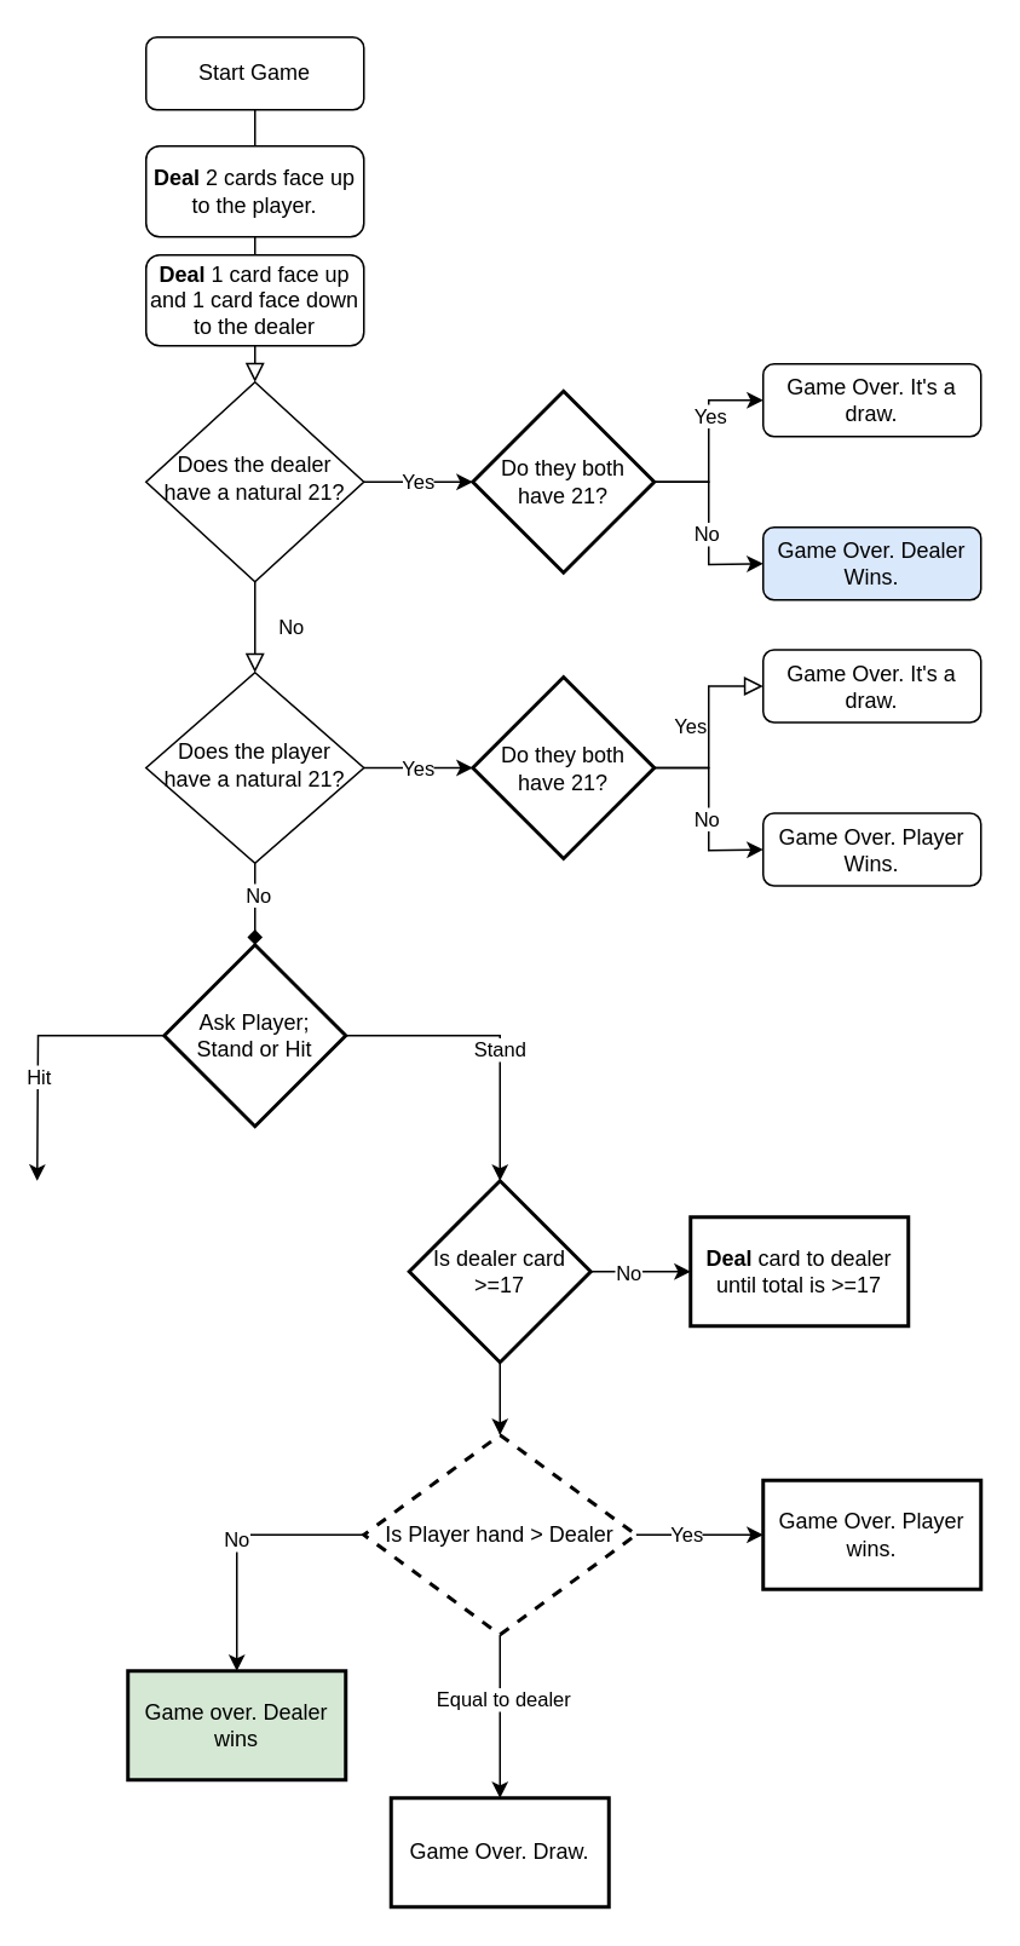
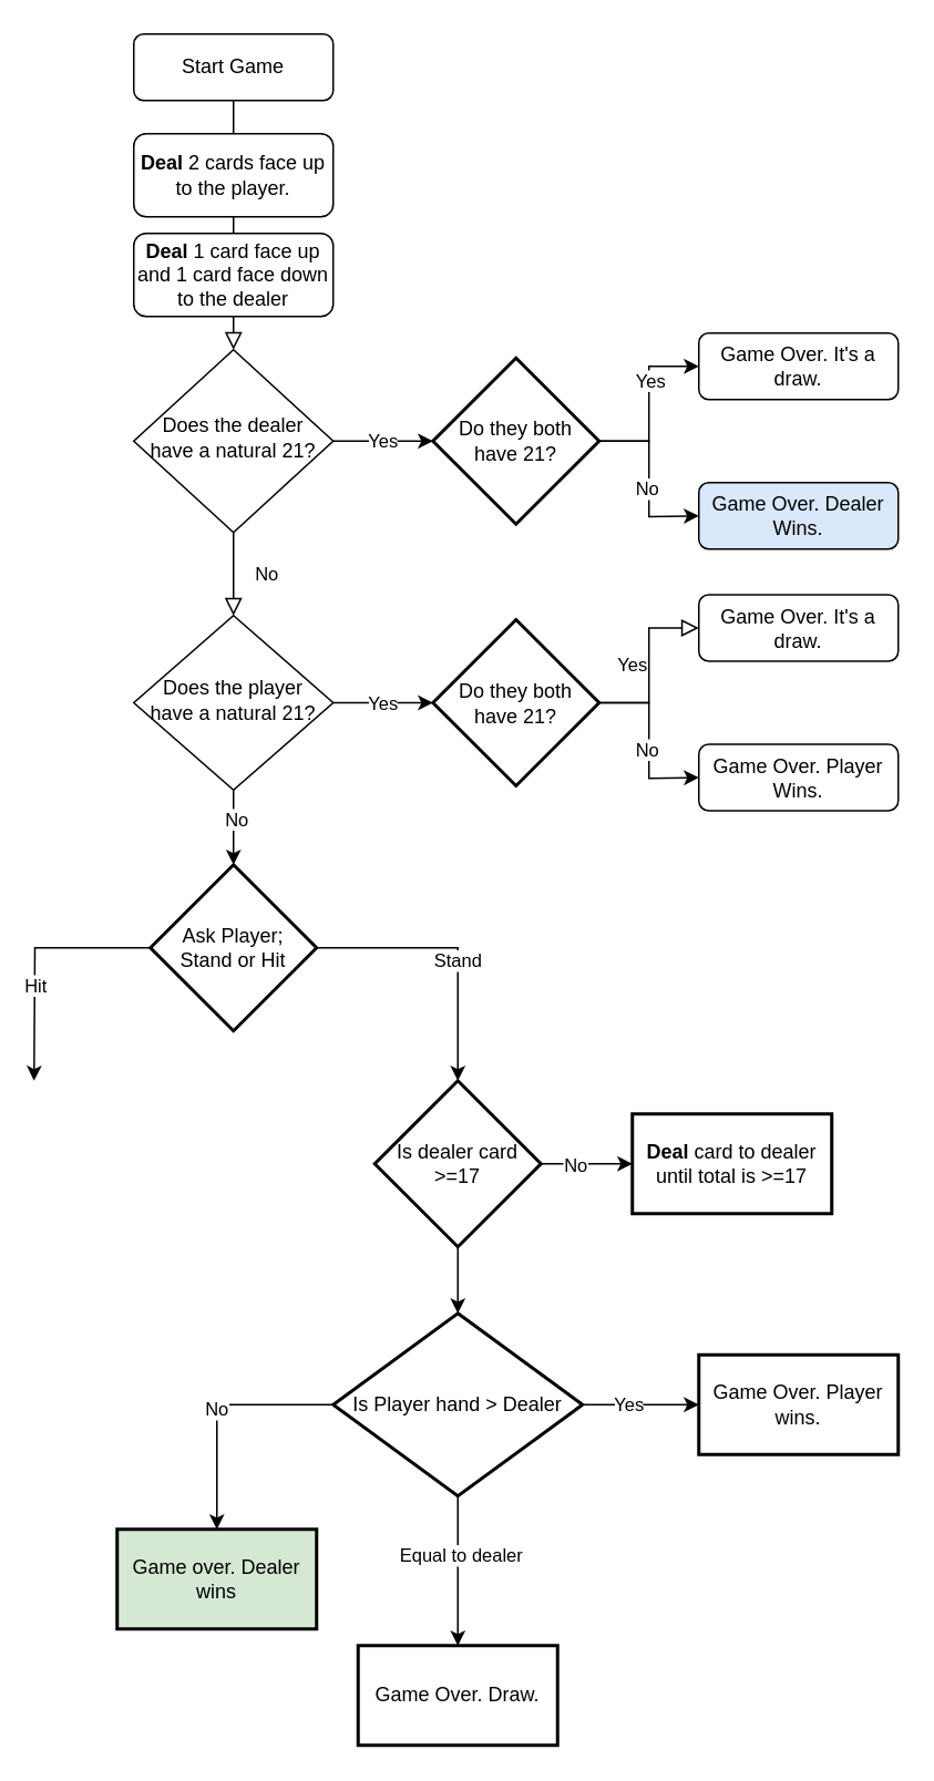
  <mxCell id="0" />
  <mxCell id="1" parent="0" />
  <mxCell id="2" value="" style="rounded=0;html=1;jettySize=auto;orthogonalLoop=1;fontSize=11;endArrow=block;endFill=0;endSize=8;strokeWidth=1;shadow=0;labelBackgroundColor=none;edgeStyle=orthogonalEdgeStyle;" parent="1" source="3" target="6" edge="1"><mxGeometry relative="1" as="geometry" /></mxCell>
  <mxCell id="3" value="Start Game" style="rounded=1;whiteSpace=wrap;html=1;fontSize=12;glass=0;strokeWidth=1;shadow=0;" parent="1" vertex="1"><mxGeometry x="80" y="20" width="120" height="40" as="geometry" /></mxCell>
  <mxCell id="4" value="No" style="rounded=0;html=1;jettySize=auto;orthogonalLoop=1;fontSize=11;endArrow=block;endFill=0;endSize=8;strokeWidth=1;shadow=0;labelBackgroundColor=none;edgeStyle=orthogonalEdgeStyle;" parent="1" source="6" target="11" edge="1"><mxGeometry y="20" relative="1" as="geometry"><mxPoint as="offset" /></mxGeometry></mxCell>
  <mxCell id="5" value="Yes" style="edgeStyle=orthogonalEdgeStyle;rounded=0;orthogonalLoop=1;jettySize=auto;html=1;exitX=1;exitY=0.5;exitDx=0;exitDy=0;entryX=0;entryY=0.5;entryDx=0;entryDy=0;entryPerimeter=0;" edge="1" parent="1" source="6" target="18"><mxGeometry relative="1" as="geometry" /></mxCell>
  <mxCell id="6" value="Does the dealer have a natural 21?" style="rhombus;whiteSpace=wrap;html=1;shadow=0;fontFamily=Helvetica;fontSize=12;align=center;strokeWidth=1;spacing=6;spacingTop=-4;" parent="1" vertex="1"><mxGeometry x="80" y="210" width="120" height="110" as="geometry" /></mxCell>
  <mxCell id="7" value="Game Over. It's a draw." style="rounded=1;whiteSpace=wrap;html=1;fontSize=12;glass=0;strokeWidth=1;shadow=0;" parent="1" vertex="1"><mxGeometry x="420" y="200" width="120" height="40" as="geometry" /></mxCell>
  <mxCell id="8" value="Yes" style="edgeStyle=orthogonalEdgeStyle;rounded=0;orthogonalLoop=1;jettySize=auto;html=1;exitX=1;exitY=0.5;exitDx=0;exitDy=0;entryX=0;entryY=0.5;entryDx=0;entryDy=0;entryPerimeter=0;" edge="1" parent="1" source="11" target="24"><mxGeometry relative="1" as="geometry" /></mxCell>
- <mxCell id="9" style="edgeStyle=orthogonalEdgeStyle;rounded=0;orthogonalLoop=1;jettySize=auto;html=1;exitX=0.5;exitY=1;exitDx=0;exitDy=0;entryX=0.5;entryY=0;entryDx=0;entryDy=0;entryPerimeter=0;endArrow=diamond;" edge="1" parent="1" source="11" target="30"><mxGeometry relative="1" as="geometry" /></mxCell>
+ <mxCell id="9" style="edgeStyle=orthogonalEdgeStyle;rounded=0;orthogonalLoop=1;jettySize=auto;html=1;exitX=0.5;exitY=1;exitDx=0;exitDy=0;entryX=0.5;entryY=0;entryDx=0;entryDy=0;entryPerimeter=0;" edge="1" parent="1" source="11" target="30"><mxGeometry relative="1" as="geometry" /></mxCell>
  <mxCell id="10" value="No" style="edgeLabel;html=1;align=center;verticalAlign=middle;resizable=0;points=[];" vertex="1" connectable="0" parent="9"><mxGeometry x="-0.244" y="1" relative="1" as="geometry"><mxPoint as="offset" /></mxGeometry></mxCell>
  <mxCell id="11" value="Does the player have a natural 21?" style="rhombus;whiteSpace=wrap;html=1;shadow=0;fontFamily=Helvetica;fontSize=12;align=center;strokeWidth=1;spacing=6;spacingTop=-4;" parent="1" vertex="1"><mxGeometry x="80" y="370" width="120" height="105" as="geometry" /></mxCell>
  <mxCell id="12" value="&lt;b&gt;Deal&lt;/b&gt; 2 cards face up to the player." style="rounded=1;whiteSpace=wrap;html=1;" vertex="1" parent="1"><mxGeometry x="80" y="80" width="120" height="50" as="geometry" /></mxCell>
  <mxCell id="13" value="&lt;b&gt;Deal&lt;/b&gt; 1 card face up and 1 card face down to the dealer" style="rounded=1;whiteSpace=wrap;html=1;" vertex="1" parent="1"><mxGeometry x="80" y="140" width="120" height="50" as="geometry" /></mxCell>
  <mxCell id="14" style="edgeStyle=orthogonalEdgeStyle;rounded=0;orthogonalLoop=1;jettySize=auto;html=1;exitX=1;exitY=0.5;exitDx=0;exitDy=0;exitPerimeter=0;" edge="1" parent="1" source="18"><mxGeometry relative="1" as="geometry"><mxPoint x="420" y="310" as="targetPoint" /></mxGeometry></mxCell>
  <mxCell id="15" value="No" style="edgeLabel;html=1;align=center;verticalAlign=middle;resizable=0;points=[];" vertex="1" connectable="0" parent="14"><mxGeometry x="0.105" y="-2" relative="1" as="geometry"><mxPoint as="offset" /></mxGeometry></mxCell>
  <mxCell id="16" style="edgeStyle=orthogonalEdgeStyle;rounded=0;orthogonalLoop=1;jettySize=auto;html=1;exitX=1;exitY=0.5;exitDx=0;exitDy=0;exitPerimeter=0;entryX=0;entryY=0.5;entryDx=0;entryDy=0;" edge="1" parent="1" source="18" target="7"><mxGeometry relative="1" as="geometry" /></mxCell>
  <mxCell id="17" value="Yes" style="edgeLabel;html=1;align=center;verticalAlign=middle;resizable=0;points=[];" vertex="1" connectable="0" parent="16"><mxGeometry x="0.276" relative="1" as="geometry"><mxPoint as="offset" /></mxGeometry></mxCell>
  <mxCell id="18" value="Do they both&lt;br&gt;have 21?" style="strokeWidth=2;html=1;shape=mxgraph.flowchart.decision;whiteSpace=wrap;" vertex="1" parent="1"><mxGeometry x="260" y="215" width="100" height="100" as="geometry" /></mxCell>
  <mxCell id="19" value="Game Over. Dealer Wins." style="rounded=1;whiteSpace=wrap;html=1;fontSize=12;glass=0;strokeWidth=1;shadow=0;fillColor=#dae8fc;" vertex="1" parent="1"><mxGeometry x="420" y="290" width="120" height="40" as="geometry" /></mxCell>
  <mxCell id="20" value="Yes" style="edgeStyle=orthogonalEdgeStyle;rounded=0;html=1;jettySize=auto;orthogonalLoop=1;fontSize=11;endArrow=block;endFill=0;endSize=8;strokeWidth=1;shadow=0;labelBackgroundColor=none;startArrow=none;" edge="1" parent="1" source="24" target="21"><mxGeometry y="10" relative="1" as="geometry"><mxPoint as="offset" /></mxGeometry></mxCell>
  <mxCell id="21" value="Game Over. It's a draw." style="rounded=1;whiteSpace=wrap;html=1;fontSize=12;glass=0;strokeWidth=1;shadow=0;" vertex="1" parent="1"><mxGeometry x="420" y="357.5" width="120" height="40" as="geometry" /></mxCell>
  <mxCell id="22" style="edgeStyle=orthogonalEdgeStyle;rounded=0;orthogonalLoop=1;jettySize=auto;html=1;exitX=1;exitY=0.5;exitDx=0;exitDy=0;exitPerimeter=0;" edge="1" parent="1" source="24"><mxGeometry relative="1" as="geometry"><mxPoint x="420" y="467.5" as="targetPoint" /></mxGeometry></mxCell>
  <mxCell id="23" value="No" style="edgeLabel;html=1;align=center;verticalAlign=middle;resizable=0;points=[];" vertex="1" connectable="0" parent="22"><mxGeometry x="0.105" y="-2" relative="1" as="geometry"><mxPoint as="offset" /></mxGeometry></mxCell>
  <mxCell id="24" value="Do they both&lt;br&gt;have 21?" style="strokeWidth=2;html=1;shape=mxgraph.flowchart.decision;whiteSpace=wrap;" vertex="1" parent="1"><mxGeometry x="260" y="372.5" width="100" height="100" as="geometry" /></mxCell>
  <mxCell id="25" value="Game Over. Player Wins." style="rounded=1;whiteSpace=wrap;html=1;fontSize=12;glass=0;strokeWidth=1;shadow=0;" vertex="1" parent="1"><mxGeometry x="420" y="447.5" width="120" height="40" as="geometry" /></mxCell>
  <mxCell id="26" style="edgeStyle=orthogonalEdgeStyle;rounded=0;orthogonalLoop=1;jettySize=auto;html=1;exitX=0;exitY=0.5;exitDx=0;exitDy=0;exitPerimeter=0;" edge="1" parent="1" source="30"><mxGeometry relative="1" as="geometry"><mxPoint x="20" y="650" as="targetPoint" /></mxGeometry></mxCell>
  <mxCell id="27" value="Hit" style="edgeLabel;html=1;align=center;verticalAlign=middle;resizable=0;points=[];" vertex="1" connectable="0" parent="26"><mxGeometry x="0.227" relative="1" as="geometry"><mxPoint as="offset" /></mxGeometry></mxCell>
  <mxCell id="28" style="edgeStyle=orthogonalEdgeStyle;rounded=0;orthogonalLoop=1;jettySize=auto;html=1;exitX=1;exitY=0.5;exitDx=0;exitDy=0;exitPerimeter=0;entryX=0.5;entryY=0;entryDx=0;entryDy=0;entryPerimeter=0;" edge="1" parent="1" source="30" target="34"><mxGeometry relative="1" as="geometry"><mxPoint x="260" y="650" as="targetPoint" /></mxGeometry></mxCell>
  <mxCell id="29" value="Stand" style="edgeLabel;html=1;align=center;verticalAlign=middle;resizable=0;points=[];" vertex="1" connectable="0" parent="28"><mxGeometry x="0.12" y="-1" relative="1" as="geometry"><mxPoint as="offset" /></mxGeometry></mxCell>
  <mxCell id="30" value="Ask Player;&lt;br&gt;Stand or Hit" style="strokeWidth=2;html=1;shape=mxgraph.flowchart.decision;whiteSpace=wrap;" vertex="1" parent="1"><mxGeometry x="90" y="520" width="100" height="100" as="geometry" /></mxCell>
  <mxCell id="31" value="" style="edgeStyle=orthogonalEdgeStyle;rounded=0;orthogonalLoop=1;jettySize=auto;html=1;" edge="1" parent="1" source="34" target="35"><mxGeometry relative="1" as="geometry" /></mxCell>
  <mxCell id="32" value="No" style="edgeLabel;html=1;align=center;verticalAlign=middle;resizable=0;points=[];" vertex="1" connectable="0" parent="31"><mxGeometry x="-0.257" relative="1" as="geometry"><mxPoint as="offset" /></mxGeometry></mxCell>
  <mxCell id="33" value="" style="edgeStyle=orthogonalEdgeStyle;rounded=0;orthogonalLoop=1;jettySize=auto;html=1;" edge="1" parent="1" source="34" target="42"><mxGeometry relative="1" as="geometry" /></mxCell>
  <mxCell id="34" value="Is dealer card&lt;br&gt;&amp;gt;=17" style="strokeWidth=2;html=1;shape=mxgraph.flowchart.decision;whiteSpace=wrap;" vertex="1" parent="1"><mxGeometry x="225" y="650" width="100" height="100" as="geometry" /></mxCell>
  <mxCell id="35" value="&lt;b&gt;Deal&lt;/b&gt; card to dealer until total is &amp;gt;=17" style="whiteSpace=wrap;html=1;strokeWidth=2;" vertex="1" parent="1"><mxGeometry x="380" y="670" width="120" height="60" as="geometry" /></mxCell>
  <mxCell id="36" value="" style="edgeStyle=orthogonalEdgeStyle;rounded=0;orthogonalLoop=1;jettySize=auto;html=1;" edge="1" parent="1" source="42" target="43"><mxGeometry relative="1" as="geometry" /></mxCell>
  <mxCell id="37" value="Yes" style="edgeLabel;html=1;align=center;verticalAlign=middle;resizable=0;points=[];" vertex="1" connectable="0" parent="36"><mxGeometry x="-0.229" y="1" relative="1" as="geometry"><mxPoint as="offset" /></mxGeometry></mxCell>
  <mxCell id="38" value="" style="edgeStyle=orthogonalEdgeStyle;rounded=0;orthogonalLoop=1;jettySize=auto;html=1;" edge="1" parent="1" source="42" target="44"><mxGeometry relative="1" as="geometry" /></mxCell>
  <mxCell id="39" value="Equal to dealer" style="edgeLabel;html=1;align=center;verticalAlign=middle;resizable=0;points=[];" vertex="1" connectable="0" parent="38"><mxGeometry x="-0.219" y="1" relative="1" as="geometry"><mxPoint as="offset" /></mxGeometry></mxCell>
  <mxCell id="40" value="" style="edgeStyle=orthogonalEdgeStyle;rounded=0;orthogonalLoop=1;jettySize=auto;html=1;" edge="1" parent="1" source="42" target="45"><mxGeometry relative="1" as="geometry" /></mxCell>
  <mxCell id="41" value="No" style="edgeLabel;html=1;align=center;verticalAlign=middle;resizable=0;points=[];" vertex="1" connectable="0" parent="40"><mxGeometry x="-0.011" y="-1" relative="1" as="geometry"><mxPoint as="offset" /></mxGeometry></mxCell>
- <mxCell id="42" value="Is Player hand &amp;gt; Dealer" style="rhombus;whiteSpace=wrap;html=1;strokeWidth=2;dashed=1;" vertex="1" parent="1"><mxGeometry x="200" y="790" width="150" height="110" as="geometry" /></mxCell>
+ <mxCell id="42" value="Is Player hand &amp;gt; Dealer" style="rhombus;whiteSpace=wrap;html=1;strokeWidth=2;" vertex="1" parent="1"><mxGeometry x="200" y="790" width="150" height="110" as="geometry" /></mxCell>
  <mxCell id="43" value="Game Over. Player wins." style="whiteSpace=wrap;html=1;strokeWidth=2;" vertex="1" parent="1"><mxGeometry x="420" y="815" width="120" height="60" as="geometry" /></mxCell>
  <mxCell id="44" value="Game Over. Draw." style="whiteSpace=wrap;html=1;strokeWidth=2;" vertex="1" parent="1"><mxGeometry x="215" y="990" width="120" height="60" as="geometry" /></mxCell>
  <mxCell id="45" value="Game over. Dealer wins" style="whiteSpace=wrap;html=1;strokeWidth=2;fillColor=#d5e8d4;" vertex="1" parent="1"><mxGeometry x="70" y="920" width="120" height="60" as="geometry" /></mxCell>
